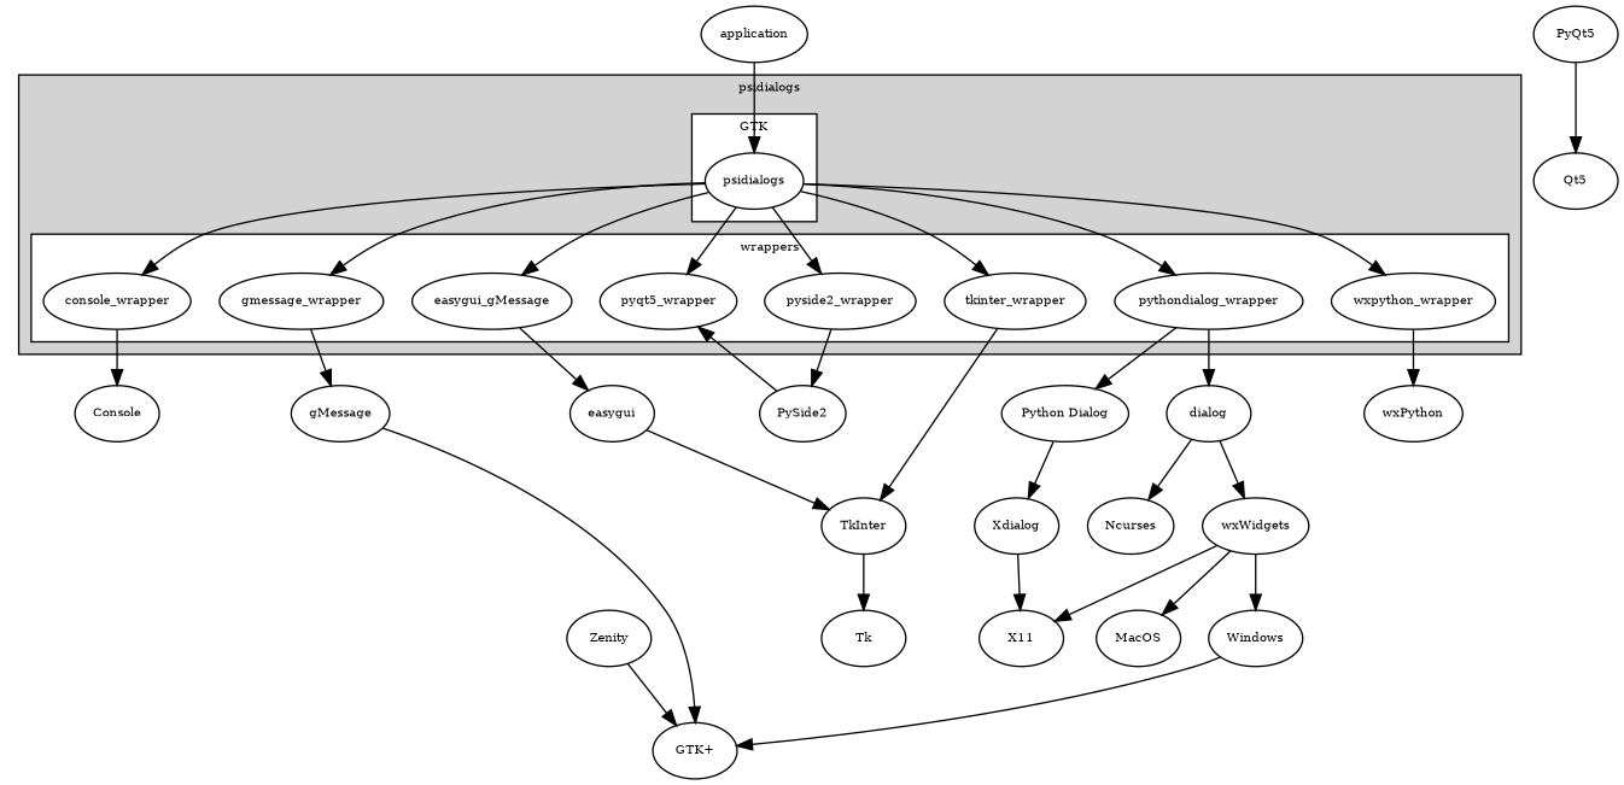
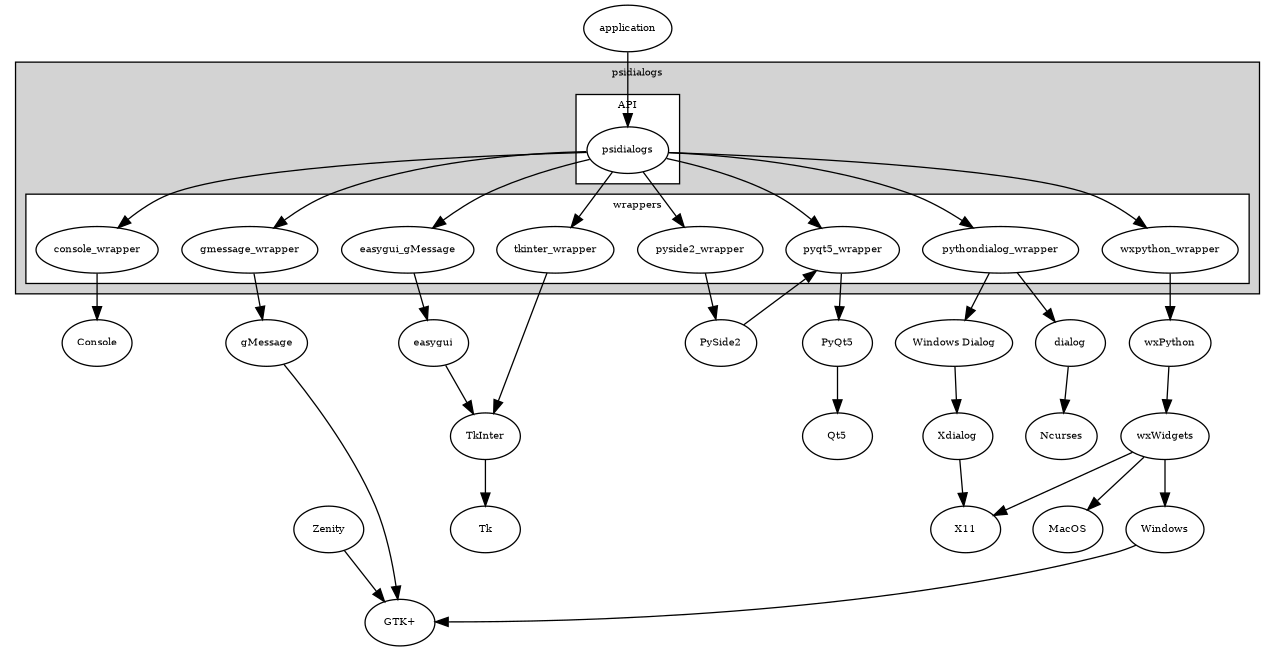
  digraph {
    fontsize=8
    rankdir=TB
    node [fontsize=8]
    psidialogs
    console_wrapper
    n3 [label=easygui_gMessage]
    gmessage_wrapper
    pyqt5_wrapper
    pyside2_wrapper
    pythondialog_wrapper
    tkinter_wrapper
    wxpython_wrapper
    Console
    easygui
    gMessage
    PyQt5
    PySide2
-   "Python Dialog"
+   "Python Dialog" [label="Windows Dialog"]
    dialog
    TkInter
    wxPython
    "GTK+"
    Qt5
    Xdialog
    Tk
    wxWidgets
    Zenity
    X11
    Ncurses
    MacOS
    Windows
    application
    subgraph cluster_1 {
      fillcolor=lightgrey
      label=psidialogs
      style=filled
      subgraph cluster_2 {
        fillcolor=white
-       label=GTK
+       label=API
        style=filled
        psidialogs
      }
      subgraph cluster_3 {
        fillcolor=white
        label=wrappers
        style=filled
        console_wrapper
        n3
        gmessage_wrapper
        pyqt5_wrapper
        pyside2_wrapper
        pythondialog_wrapper
        tkinter_wrapper
        wxpython_wrapper
      }
    }
    psidialogs -> console_wrapper
    psidialogs -> n3
    psidialogs -> gmessage_wrapper
    psidialogs -> pyqt5_wrapper
    psidialogs -> pyside2_wrapper
    psidialogs -> pythondialog_wrapper
    psidialogs -> tkinter_wrapper
    psidialogs -> wxpython_wrapper
    console_wrapper -> Console
    n3 -> easygui
    gmessage_wrapper -> gMessage
+   pyqt5_wrapper -> PyQt5
    pyside2_wrapper -> PySide2
    pythondialog_wrapper -> "Python Dialog"
    pythondialog_wrapper -> dialog
    tkinter_wrapper -> TkInter
    wxpython_wrapper -> wxPython
    easygui -> TkInter
    gMessage -> "GTK+"
    PyQt5 -> Qt5
    PySide2 -> pyqt5_wrapper
    "Python Dialog" -> Xdialog
    dialog -> Ncurses
    TkInter -> Tk
-   dialog -> wxWidgets
+   wxPython -> wxWidgets
    Xdialog -> X11
    wxWidgets -> X11
    wxWidgets -> MacOS
    wxWidgets -> Windows
    Zenity -> "GTK+"
    Windows -> "GTK+"
    application -> psidialogs
  }
